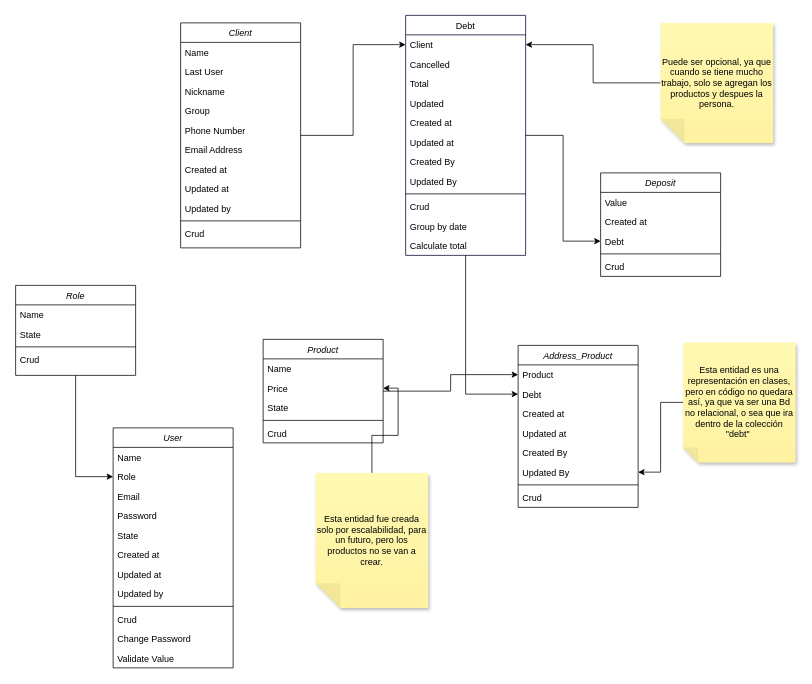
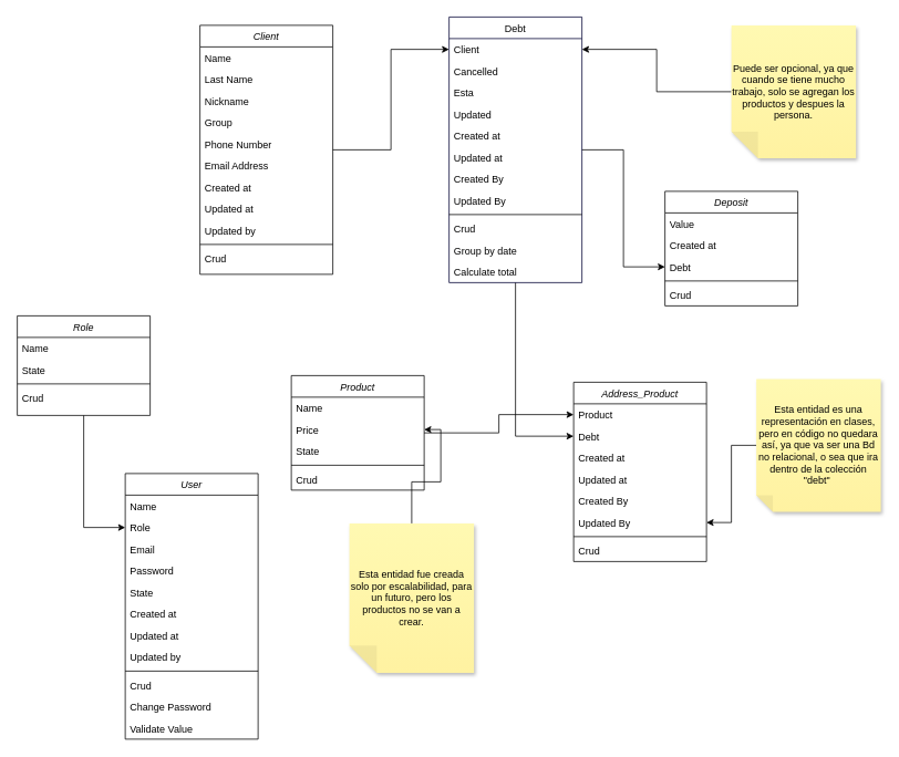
  <mxCell id="0" />
  <mxCell id="1" parent="0" />
  <mxCell id="2" style="edgeStyle=orthogonalEdgeStyle;rounded=0;orthogonalLoop=1;jettySize=auto;html=1;" parent="1" source="3" target="18" edge="1"><mxGeometry relative="1" as="geometry" /></mxCell>
  <mxCell id="3" value="Client" style="swimlane;fontStyle=2;align=center;verticalAlign=top;childLayout=stackLayout;horizontal=1;startSize=26;horizontalStack=0;resizeParent=1;resizeLast=0;collapsible=1;marginBottom=0;rounded=0;shadow=0;strokeWidth=1;labelBorderColor=none;" parent="1" vertex="1"><mxGeometry x="240" y="30" width="160" height="300" as="geometry"><mxRectangle x="230" y="140" width="160" height="26" as="alternateBounds" /></mxGeometry></mxCell>
  <mxCell id="4" value="Name" style="text;align=left;verticalAlign=top;spacingLeft=4;spacingRight=4;overflow=hidden;rotatable=0;points=[[0,0.5],[1,0.5]];portConstraint=eastwest;labelBorderColor=none;" parent="3" vertex="1"><mxGeometry y="26" width="160" height="26" as="geometry" /></mxCell>
- <mxCell id="5" value="Last User" style="text;align=left;verticalAlign=top;spacingLeft=4;spacingRight=4;overflow=hidden;rotatable=0;points=[[0,0.5],[1,0.5]];portConstraint=eastwest;labelBorderColor=none;" parent="3" vertex="1"><mxGeometry y="52" width="160" height="26" as="geometry" /></mxCell>
+ <mxCell id="5" value="Last Name" style="text;align=left;verticalAlign=top;spacingLeft=4;spacingRight=4;overflow=hidden;rotatable=0;points=[[0,0.5],[1,0.5]];portConstraint=eastwest;labelBorderColor=none;" parent="3" vertex="1"><mxGeometry y="52" width="160" height="26" as="geometry" /></mxCell>
  <mxCell id="6" value="Nickname" style="text;align=left;verticalAlign=top;spacingLeft=4;spacingRight=4;overflow=hidden;rotatable=0;points=[[0,0.5],[1,0.5]];portConstraint=eastwest;labelBorderColor=none;" parent="3" vertex="1"><mxGeometry y="78" width="160" height="26" as="geometry" /></mxCell>
  <mxCell id="7" value="Group" style="text;align=left;verticalAlign=top;spacingLeft=4;spacingRight=4;overflow=hidden;rotatable=0;points=[[0,0.5],[1,0.5]];portConstraint=eastwest;labelBorderColor=none;" parent="3" vertex="1"><mxGeometry y="104" width="160" height="26" as="geometry" /></mxCell>
  <mxCell id="8" value="Phone Number" style="text;align=left;verticalAlign=top;spacingLeft=4;spacingRight=4;overflow=hidden;rotatable=0;points=[[0,0.5],[1,0.5]];portConstraint=eastwest;rounded=0;shadow=0;html=0;labelBorderColor=none;" parent="3" vertex="1"><mxGeometry y="130" width="160" height="26" as="geometry" /></mxCell>
  <mxCell id="9" value="Email Address" style="text;align=left;verticalAlign=top;spacingLeft=4;spacingRight=4;overflow=hidden;rotatable=0;points=[[0,0.5],[1,0.5]];portConstraint=eastwest;rounded=0;shadow=0;html=0;labelBorderColor=none;" parent="3" vertex="1"><mxGeometry y="156" width="160" height="26" as="geometry" /></mxCell>
  <mxCell id="10" value="Created at" style="text;align=left;verticalAlign=top;spacingLeft=4;spacingRight=4;overflow=hidden;rotatable=0;points=[[0,0.5],[1,0.5]];portConstraint=eastwest;rounded=0;shadow=0;html=0;labelBorderColor=none;" parent="3" vertex="1"><mxGeometry y="182" width="160" height="26" as="geometry" /></mxCell>
  <mxCell id="11" value="Updated at" style="text;align=left;verticalAlign=top;spacingLeft=4;spacingRight=4;overflow=hidden;rotatable=0;points=[[0,0.5],[1,0.5]];portConstraint=eastwest;rounded=0;shadow=0;html=0;labelBorderColor=none;" parent="3" vertex="1"><mxGeometry y="208" width="160" height="26" as="geometry" /></mxCell>
  <mxCell id="12" value="Updated by" style="text;align=left;verticalAlign=top;spacingLeft=4;spacingRight=4;overflow=hidden;rotatable=0;points=[[0,0.5],[1,0.5]];portConstraint=eastwest;rounded=0;shadow=0;html=0;labelBorderColor=none;" parent="3" vertex="1"><mxGeometry y="234" width="160" height="26" as="geometry" /></mxCell>
  <mxCell id="13" value="" style="line;html=1;strokeWidth=1;align=left;verticalAlign=middle;spacingTop=-1;spacingLeft=3;spacingRight=3;rotatable=0;labelPosition=right;points=[];portConstraint=eastwest;labelBorderColor=none;" parent="3" vertex="1"><mxGeometry y="260" width="160" height="8" as="geometry" /></mxCell>
  <mxCell id="14" value="Crud" style="text;align=left;verticalAlign=top;spacingLeft=4;spacingRight=4;overflow=hidden;rotatable=0;points=[[0,0.5],[1,0.5]];portConstraint=eastwest;labelBorderColor=none;" parent="3" vertex="1"><mxGeometry y="268" width="160" height="20" as="geometry" /></mxCell>
  <mxCell id="15" style="edgeStyle=orthogonalEdgeStyle;rounded=0;orthogonalLoop=1;jettySize=auto;html=1;" parent="1" source="17" target="62" edge="1"><mxGeometry relative="1" as="geometry" /></mxCell>
  <mxCell id="16" style="edgeStyle=orthogonalEdgeStyle;rounded=0;orthogonalLoop=1;jettySize=auto;html=1;" edge="1" parent="1" source="17" target="74"><mxGeometry relative="1" as="geometry" /></mxCell>
  <mxCell id="17" value="Debt" style="swimlane;fontStyle=0;align=center;verticalAlign=top;childLayout=stackLayout;horizontal=1;startSize=26;horizontalStack=0;resizeParent=1;resizeLast=0;collapsible=1;marginBottom=0;rounded=0;shadow=0;strokeWidth=1;strokeColor=#000033;labelBorderColor=none;" parent="1" vertex="1"><mxGeometry x="540" y="20" width="160" height="320" as="geometry"><mxRectangle x="550" y="140" width="160" height="26" as="alternateBounds" /></mxGeometry></mxCell>
  <mxCell id="18" value="Client" style="text;align=left;verticalAlign=top;spacingLeft=4;spacingRight=4;overflow=hidden;rotatable=0;points=[[0,0.5],[1,0.5]];portConstraint=eastwest;labelBorderColor=none;" parent="17" vertex="1"><mxGeometry y="26" width="160" height="26" as="geometry" /></mxCell>
  <mxCell id="19" value="Cancelled" style="text;align=left;verticalAlign=top;spacingLeft=4;spacingRight=4;overflow=hidden;rotatable=0;points=[[0,0.5],[1,0.5]];portConstraint=eastwest;labelBorderColor=none;" parent="17" vertex="1"><mxGeometry y="52" width="160" height="26" as="geometry" /></mxCell>
- <mxCell id="20" value="Total" style="text;align=left;verticalAlign=top;spacingLeft=4;spacingRight=4;overflow=hidden;rotatable=0;points=[[0,0.5],[1,0.5]];portConstraint=eastwest;labelBorderColor=none;" parent="17" vertex="1"><mxGeometry y="78" width="160" height="26" as="geometry" /></mxCell>
+ <mxCell id="20" value="Esta" style="text;align=left;verticalAlign=top;spacingLeft=4;spacingRight=4;overflow=hidden;rotatable=0;points=[[0,0.5],[1,0.5]];portConstraint=eastwest;labelBorderColor=none;" parent="17" vertex="1"><mxGeometry y="78" width="160" height="26" as="geometry" /></mxCell>
  <mxCell id="21" value="Updated" style="text;align=left;verticalAlign=top;spacingLeft=4;spacingRight=4;overflow=hidden;rotatable=0;points=[[0,0.5],[1,0.5]];portConstraint=eastwest;labelBorderColor=none;" parent="17" vertex="1"><mxGeometry y="104" width="160" height="26" as="geometry" /></mxCell>
  <mxCell id="22" value="Created at" style="text;align=left;verticalAlign=top;spacingLeft=4;spacingRight=4;overflow=hidden;rotatable=0;points=[[0,0.5],[1,0.5]];portConstraint=eastwest;labelBorderColor=none;" parent="17" vertex="1"><mxGeometry y="130" width="160" height="26" as="geometry" /></mxCell>
  <mxCell id="23" value="Updated at" style="text;align=left;verticalAlign=top;spacingLeft=4;spacingRight=4;overflow=hidden;rotatable=0;points=[[0,0.5],[1,0.5]];portConstraint=eastwest;rounded=0;shadow=0;html=0;labelBorderColor=none;" parent="17" vertex="1"><mxGeometry y="156" width="160" height="26" as="geometry" /></mxCell>
  <mxCell id="24" value="Created By" style="text;align=left;verticalAlign=top;spacingLeft=4;spacingRight=4;overflow=hidden;rotatable=0;points=[[0,0.5],[1,0.5]];portConstraint=eastwest;rounded=0;shadow=0;html=0;labelBorderColor=none;" parent="17" vertex="1"><mxGeometry y="182" width="160" height="26" as="geometry" /></mxCell>
  <mxCell id="25" value="Updated By" style="text;align=left;verticalAlign=top;spacingLeft=4;spacingRight=4;overflow=hidden;rotatable=0;points=[[0,0.5],[1,0.5]];portConstraint=eastwest;rounded=0;shadow=0;html=0;labelBorderColor=none;" parent="17" vertex="1"><mxGeometry y="208" width="160" height="26" as="geometry" /></mxCell>
  <mxCell id="26" value="" style="line;html=1;strokeWidth=1;align=left;verticalAlign=middle;spacingTop=-1;spacingLeft=3;spacingRight=3;rotatable=0;labelPosition=right;points=[];portConstraint=eastwest;labelBorderColor=none;" parent="17" vertex="1"><mxGeometry y="234" width="160" height="8" as="geometry" /></mxCell>
  <mxCell id="27" value="Crud" style="text;align=left;verticalAlign=top;spacingLeft=4;spacingRight=4;overflow=hidden;rotatable=0;points=[[0,0.5],[1,0.5]];portConstraint=eastwest;labelBorderColor=none;" parent="17" vertex="1"><mxGeometry y="242" width="160" height="26" as="geometry" /></mxCell>
  <mxCell id="28" value="Group by date" style="text;align=left;verticalAlign=top;spacingLeft=4;spacingRight=4;overflow=hidden;rotatable=0;points=[[0,0.5],[1,0.5]];portConstraint=eastwest;labelBorderColor=none;" parent="17" vertex="1"><mxGeometry y="268" width="160" height="26" as="geometry" /></mxCell>
  <mxCell id="29" value="Calculate total" style="text;align=left;verticalAlign=top;spacingLeft=4;spacingRight=4;overflow=hidden;rotatable=0;points=[[0,0.5],[1,0.5]];portConstraint=eastwest;labelBorderColor=none;" parent="17" vertex="1"><mxGeometry y="294" width="160" height="26" as="geometry" /></mxCell>
  <mxCell id="30" style="edgeStyle=orthogonalEdgeStyle;rounded=0;orthogonalLoop=1;jettySize=auto;html=1;" parent="1" source="31" target="61" edge="1"><mxGeometry relative="1" as="geometry" /></mxCell>
  <mxCell id="31" value="Product" style="swimlane;fontStyle=2;align=center;verticalAlign=top;childLayout=stackLayout;horizontal=1;startSize=26;horizontalStack=0;resizeParent=1;resizeLast=0;collapsible=1;marginBottom=0;rounded=0;shadow=0;strokeWidth=1;labelBorderColor=none;" parent="1" vertex="1"><mxGeometry x="350" y="452" width="160" height="138" as="geometry"><mxRectangle x="230" y="140" width="160" height="26" as="alternateBounds" /></mxGeometry></mxCell>
  <mxCell id="32" value="Name" style="text;align=left;verticalAlign=top;spacingLeft=4;spacingRight=4;overflow=hidden;rotatable=0;points=[[0,0.5],[1,0.5]];portConstraint=eastwest;labelBorderColor=none;" parent="31" vertex="1"><mxGeometry y="26" width="160" height="26" as="geometry" /></mxCell>
  <mxCell id="33" value="Price" style="text;align=left;verticalAlign=top;spacingLeft=4;spacingRight=4;overflow=hidden;rotatable=0;points=[[0,0.5],[1,0.5]];portConstraint=eastwest;rounded=0;shadow=0;html=0;labelBorderColor=none;" parent="31" vertex="1"><mxGeometry y="52" width="160" height="26" as="geometry" /></mxCell>
  <mxCell id="34" value="State" style="text;align=left;verticalAlign=top;spacingLeft=4;spacingRight=4;overflow=hidden;rotatable=0;points=[[0,0.5],[1,0.5]];portConstraint=eastwest;rounded=0;shadow=0;html=0;labelBorderColor=none;" parent="31" vertex="1"><mxGeometry y="78" width="160" height="26" as="geometry" /></mxCell>
  <mxCell id="35" value="" style="line;html=1;strokeWidth=1;align=left;verticalAlign=middle;spacingTop=-1;spacingLeft=3;spacingRight=3;rotatable=0;labelPosition=right;points=[];portConstraint=eastwest;labelBorderColor=none;" parent="31" vertex="1"><mxGeometry y="104" width="160" height="8" as="geometry" /></mxCell>
  <mxCell id="36" value="Crud" style="text;align=left;verticalAlign=top;spacingLeft=4;spacingRight=4;overflow=hidden;rotatable=0;points=[[0,0.5],[1,0.5]];portConstraint=eastwest;labelBorderColor=none;" parent="31" vertex="1"><mxGeometry y="112" width="160" height="26" as="geometry" /></mxCell>
  <mxCell id="37" value="User" style="swimlane;fontStyle=2;align=center;verticalAlign=top;childLayout=stackLayout;horizontal=1;startSize=26;horizontalStack=0;resizeParent=1;resizeLast=0;collapsible=1;marginBottom=0;rounded=0;shadow=0;strokeWidth=1;labelBorderColor=none;" parent="1" vertex="1"><mxGeometry x="150" y="570" width="160" height="320" as="geometry"><mxRectangle x="230" y="140" width="160" height="26" as="alternateBounds" /></mxGeometry></mxCell>
  <mxCell id="38" value="Name" style="text;align=left;verticalAlign=top;spacingLeft=4;spacingRight=4;overflow=hidden;rotatable=0;points=[[0,0.5],[1,0.5]];portConstraint=eastwest;labelBorderColor=none;" parent="37" vertex="1"><mxGeometry y="26" width="160" height="26" as="geometry" /></mxCell>
  <mxCell id="39" value="Role" style="text;align=left;verticalAlign=top;spacingLeft=4;spacingRight=4;overflow=hidden;rotatable=0;points=[[0,0.5],[1,0.5]];portConstraint=eastwest;rounded=0;shadow=0;html=0;labelBorderColor=none;" parent="37" vertex="1"><mxGeometry y="52" width="160" height="26" as="geometry" /></mxCell>
  <mxCell id="40" value="Email" style="text;align=left;verticalAlign=top;spacingLeft=4;spacingRight=4;overflow=hidden;rotatable=0;points=[[0,0.5],[1,0.5]];portConstraint=eastwest;rounded=0;shadow=0;html=0;labelBorderColor=none;" parent="37" vertex="1"><mxGeometry y="78" width="160" height="26" as="geometry" /></mxCell>
  <mxCell id="41" value="Password" style="text;align=left;verticalAlign=top;spacingLeft=4;spacingRight=4;overflow=hidden;rotatable=0;points=[[0,0.5],[1,0.5]];portConstraint=eastwest;rounded=0;shadow=0;html=0;labelBorderColor=none;" parent="37" vertex="1"><mxGeometry y="104" width="160" height="26" as="geometry" /></mxCell>
  <mxCell id="42" value="State" style="text;align=left;verticalAlign=top;spacingLeft=4;spacingRight=4;overflow=hidden;rotatable=0;points=[[0,0.5],[1,0.5]];portConstraint=eastwest;rounded=0;shadow=0;html=0;labelBorderColor=none;" parent="37" vertex="1"><mxGeometry y="130" width="160" height="26" as="geometry" /></mxCell>
  <mxCell id="43" value="Created at" style="text;align=left;verticalAlign=top;spacingLeft=4;spacingRight=4;overflow=hidden;rotatable=0;points=[[0,0.5],[1,0.5]];portConstraint=eastwest;rounded=0;shadow=0;html=0;labelBorderColor=none;" parent="37" vertex="1"><mxGeometry y="156" width="160" height="26" as="geometry" /></mxCell>
  <mxCell id="44" value="Updated at" style="text;align=left;verticalAlign=top;spacingLeft=4;spacingRight=4;overflow=hidden;rotatable=0;points=[[0,0.5],[1,0.5]];portConstraint=eastwest;rounded=0;shadow=0;html=0;labelBorderColor=none;" parent="37" vertex="1"><mxGeometry y="182" width="160" height="26" as="geometry" /></mxCell>
  <mxCell id="45" value="Updated by" style="text;align=left;verticalAlign=top;spacingLeft=4;spacingRight=4;overflow=hidden;rotatable=0;points=[[0,0.5],[1,0.5]];portConstraint=eastwest;rounded=0;shadow=0;html=0;labelBorderColor=none;" parent="37" vertex="1"><mxGeometry y="208" width="160" height="26" as="geometry" /></mxCell>
  <mxCell id="46" value="" style="line;html=1;strokeWidth=1;align=left;verticalAlign=middle;spacingTop=-1;spacingLeft=3;spacingRight=3;rotatable=0;labelPosition=right;points=[];portConstraint=eastwest;labelBorderColor=none;" parent="37" vertex="1"><mxGeometry y="234" width="160" height="8" as="geometry" /></mxCell>
  <mxCell id="47" value="Crud" style="text;align=left;verticalAlign=top;spacingLeft=4;spacingRight=4;overflow=hidden;rotatable=0;points=[[0,0.5],[1,0.5]];portConstraint=eastwest;labelBorderColor=none;" parent="37" vertex="1"><mxGeometry y="242" width="160" height="26" as="geometry" /></mxCell>
  <mxCell id="48" value="Change Password" style="text;align=left;verticalAlign=top;spacingLeft=4;spacingRight=4;overflow=hidden;rotatable=0;points=[[0,0.5],[1,0.5]];portConstraint=eastwest;labelBorderColor=none;" parent="37" vertex="1"><mxGeometry y="268" width="160" height="26" as="geometry" /></mxCell>
  <mxCell id="49" value="Validate Value" style="text;align=left;verticalAlign=top;spacingLeft=4;spacingRight=4;overflow=hidden;rotatable=0;points=[[0,0.5],[1,0.5]];portConstraint=eastwest;labelBorderColor=none;" parent="37" vertex="1"><mxGeometry y="294" width="160" height="26" as="geometry" /></mxCell>
  <mxCell id="50" value="" style="edgeStyle=orthogonalEdgeStyle;rounded=0;orthogonalLoop=1;jettySize=auto;html=1;" parent="1" source="51" target="39" edge="1"><mxGeometry relative="1" as="geometry"><mxPoint x="130" y="566" as="targetPoint" /></mxGeometry></mxCell>
  <mxCell id="51" value="Role" style="swimlane;fontStyle=2;align=center;verticalAlign=top;childLayout=stackLayout;horizontal=1;startSize=26;horizontalStack=0;resizeParent=1;resizeLast=0;collapsible=1;marginBottom=0;rounded=0;shadow=0;strokeWidth=1;labelBorderColor=none;" parent="1" vertex="1"><mxGeometry x="20" y="380" width="160" height="120" as="geometry"><mxRectangle x="230" y="140" width="160" height="26" as="alternateBounds" /></mxGeometry></mxCell>
  <mxCell id="52" value="Name" style="text;align=left;verticalAlign=top;spacingLeft=4;spacingRight=4;overflow=hidden;rotatable=0;points=[[0,0.5],[1,0.5]];portConstraint=eastwest;labelBorderColor=none;" parent="51" vertex="1"><mxGeometry y="26" width="160" height="26" as="geometry" /></mxCell>
  <mxCell id="53" value="State" style="text;align=left;verticalAlign=top;spacingLeft=4;spacingRight=4;overflow=hidden;rotatable=0;points=[[0,0.5],[1,0.5]];portConstraint=eastwest;rounded=0;shadow=0;html=0;labelBorderColor=none;" parent="51" vertex="1"><mxGeometry y="52" width="160" height="26" as="geometry" /></mxCell>
  <mxCell id="54" value="" style="line;html=1;strokeWidth=1;align=left;verticalAlign=middle;spacingTop=-1;spacingLeft=3;spacingRight=3;rotatable=0;labelPosition=right;points=[];portConstraint=eastwest;labelBorderColor=none;" parent="51" vertex="1"><mxGeometry y="78" width="160" height="8" as="geometry" /></mxCell>
  <mxCell id="55" value="Crud" style="text;align=left;verticalAlign=top;spacingLeft=4;spacingRight=4;overflow=hidden;rotatable=0;points=[[0,0.5],[1,0.5]];portConstraint=eastwest;labelBorderColor=none;" parent="51" vertex="1"><mxGeometry y="86" width="160" height="30" as="geometry" /></mxCell>
  <mxCell id="56" style="edgeStyle=orthogonalEdgeStyle;rounded=0;orthogonalLoop=1;jettySize=auto;html=1;" parent="1" source="57" target="18" edge="1"><mxGeometry relative="1" as="geometry" /></mxCell>
  <mxCell id="57" value="Puede ser opcional, ya que cuando se tiene mucho trabajo, solo se agregan los productos y despues la persona." style="shape=note;whiteSpace=wrap;html=1;backgroundOutline=1;fontColor=#000000;darkOpacity=0.05;fillColor=#FFF9B2;strokeColor=none;fillStyle=solid;direction=west;gradientDirection=north;gradientColor=#FFF2A1;shadow=1;size=32;pointerEvents=1;" parent="1" vertex="1"><mxGeometry x="880" y="30" width="150" height="160" as="geometry" /></mxCell>
  <mxCell id="58" style="edgeStyle=orthogonalEdgeStyle;rounded=0;orthogonalLoop=1;jettySize=auto;html=1;entryX=1;entryY=0.5;entryDx=0;entryDy=0;" parent="1" source="59" edge="1" target="33"><mxGeometry relative="1" as="geometry"><mxPoint x="660" y="550" as="targetPoint" /></mxGeometry></mxCell>
  <mxCell id="59" value="Esta entidad fue creada solo por escalabilidad, para un futuro, pero los productos no se van a crear." style="shape=note;whiteSpace=wrap;html=1;backgroundOutline=1;fontColor=#000000;darkOpacity=0.05;fillColor=#FFF9B2;strokeColor=none;fillStyle=solid;direction=west;gradientDirection=north;gradientColor=#FFF2A1;shadow=1;size=33;pointerEvents=1;" parent="1" vertex="1"><mxGeometry x="420" y="630" width="150" height="180" as="geometry" /></mxCell>
  <mxCell id="60" value="Address_Product" style="swimlane;fontStyle=2;align=center;verticalAlign=top;childLayout=stackLayout;horizontal=1;startSize=26;horizontalStack=0;resizeParent=1;resizeLast=0;collapsible=1;marginBottom=0;rounded=0;shadow=0;strokeWidth=1;labelBorderColor=none;" parent="1" vertex="1"><mxGeometry x="690" y="460" width="160" height="216" as="geometry"><mxRectangle x="230" y="140" width="160" height="26" as="alternateBounds" /></mxGeometry></mxCell>
  <mxCell id="61" value="Product" style="text;align=left;verticalAlign=top;spacingLeft=4;spacingRight=4;overflow=hidden;rotatable=0;points=[[0,0.5],[1,0.5]];portConstraint=eastwest;labelBorderColor=none;" parent="60" vertex="1"><mxGeometry y="26" width="160" height="26" as="geometry" /></mxCell>
  <mxCell id="62" value="Debt" style="text;align=left;verticalAlign=top;spacingLeft=4;spacingRight=4;overflow=hidden;rotatable=0;points=[[0,0.5],[1,0.5]];portConstraint=eastwest;rounded=0;shadow=0;html=0;labelBorderColor=none;" parent="60" vertex="1"><mxGeometry y="52" width="160" height="26" as="geometry" /></mxCell>
  <mxCell id="63" value="Created at" style="text;align=left;verticalAlign=top;spacingLeft=4;spacingRight=4;overflow=hidden;rotatable=0;points=[[0,0.5],[1,0.5]];portConstraint=eastwest;rounded=0;shadow=0;html=0;labelBorderColor=none;" parent="60" vertex="1"><mxGeometry y="78" width="160" height="26" as="geometry" /></mxCell>
  <mxCell id="64" value="Updated at" style="text;align=left;verticalAlign=top;spacingLeft=4;spacingRight=4;overflow=hidden;rotatable=0;points=[[0,0.5],[1,0.5]];portConstraint=eastwest;rounded=0;shadow=0;html=0;labelBorderColor=none;" parent="60" vertex="1"><mxGeometry y="104" width="160" height="26" as="geometry" /></mxCell>
  <mxCell id="65" value="Created By" style="text;align=left;verticalAlign=top;spacingLeft=4;spacingRight=4;overflow=hidden;rotatable=0;points=[[0,0.5],[1,0.5]];portConstraint=eastwest;rounded=0;shadow=0;html=0;labelBorderColor=none;" parent="60" vertex="1"><mxGeometry y="130" width="160" height="26" as="geometry" /></mxCell>
  <mxCell id="66" value="Updated By" style="text;align=left;verticalAlign=top;spacingLeft=4;spacingRight=4;overflow=hidden;rotatable=0;points=[[0,0.5],[1,0.5]];portConstraint=eastwest;rounded=0;shadow=0;html=0;labelBorderColor=none;" parent="60" vertex="1"><mxGeometry y="156" width="160" height="26" as="geometry" /></mxCell>
  <mxCell id="67" value="" style="line;html=1;strokeWidth=1;align=left;verticalAlign=middle;spacingTop=-1;spacingLeft=3;spacingRight=3;rotatable=0;labelPosition=right;points=[];portConstraint=eastwest;labelBorderColor=none;" parent="60" vertex="1"><mxGeometry y="182" width="160" height="8" as="geometry" /></mxCell>
  <mxCell id="68" value="Crud" style="text;align=left;verticalAlign=top;spacingLeft=4;spacingRight=4;overflow=hidden;rotatable=0;points=[[0,0.5],[1,0.5]];portConstraint=eastwest;labelBorderColor=none;" parent="60" vertex="1"><mxGeometry y="190" width="160" height="26" as="geometry" /></mxCell>
  <mxCell id="69" style="edgeStyle=orthogonalEdgeStyle;rounded=0;orthogonalLoop=1;jettySize=auto;html=1;entryX=1;entryY=0.5;entryDx=0;entryDy=0;" parent="1" source="70" target="66" edge="1"><mxGeometry relative="1" as="geometry" /></mxCell>
  <mxCell id="70" value="Esta entidad es una representación en clases, pero en código no quedara así, ya que va ser una Bd no relacional, o sea que ira dentro de la colección &quot;debt&quot;&amp;nbsp;" style="shape=note;whiteSpace=wrap;html=1;backgroundOutline=1;fontColor=#000000;darkOpacity=0.05;fillColor=#FFF9B2;strokeColor=none;fillStyle=solid;direction=west;gradientDirection=north;gradientColor=#FFF2A1;shadow=1;size=20;pointerEvents=1;" parent="1" vertex="1"><mxGeometry x="910" y="456" width="150" height="160" as="geometry" /></mxCell>
  <mxCell id="71" value="Deposit" style="swimlane;fontStyle=2;align=center;verticalAlign=top;childLayout=stackLayout;horizontal=1;startSize=26;horizontalStack=0;resizeParent=1;resizeLast=0;collapsible=1;marginBottom=0;rounded=0;shadow=0;strokeWidth=1;labelBorderColor=none;" vertex="1" parent="1"><mxGeometry x="800" y="230" width="160" height="138" as="geometry"><mxRectangle x="230" y="140" width="160" height="26" as="alternateBounds" /></mxGeometry></mxCell>
  <mxCell id="72" value="Value" style="text;align=left;verticalAlign=top;spacingLeft=4;spacingRight=4;overflow=hidden;rotatable=0;points=[[0,0.5],[1,0.5]];portConstraint=eastwest;labelBorderColor=none;" vertex="1" parent="71"><mxGeometry y="26" width="160" height="26" as="geometry" /></mxCell>
  <mxCell id="73" value="Created at" style="text;align=left;verticalAlign=top;spacingLeft=4;spacingRight=4;overflow=hidden;rotatable=0;points=[[0,0.5],[1,0.5]];portConstraint=eastwest;rounded=0;shadow=0;html=0;labelBorderColor=none;" vertex="1" parent="71"><mxGeometry y="52" width="160" height="26" as="geometry" /></mxCell>
  <mxCell id="74" value="Debt" style="text;align=left;verticalAlign=top;spacingLeft=4;spacingRight=4;overflow=hidden;rotatable=0;points=[[0,0.5],[1,0.5]];portConstraint=eastwest;rounded=0;shadow=0;html=0;labelBorderColor=none;" vertex="1" parent="71"><mxGeometry y="78" width="160" height="26" as="geometry" /></mxCell>
  <mxCell id="75" value="" style="line;html=1;strokeWidth=1;align=left;verticalAlign=middle;spacingTop=-1;spacingLeft=3;spacingRight=3;rotatable=0;labelPosition=right;points=[];portConstraint=eastwest;labelBorderColor=none;" vertex="1" parent="71"><mxGeometry y="104" width="160" height="8" as="geometry" /></mxCell>
  <mxCell id="76" value="Crud" style="text;align=left;verticalAlign=top;spacingLeft=4;spacingRight=4;overflow=hidden;rotatable=0;points=[[0,0.5],[1,0.5]];portConstraint=eastwest;labelBorderColor=none;" vertex="1" parent="71"><mxGeometry y="112" width="160" height="26" as="geometry" /></mxCell>
